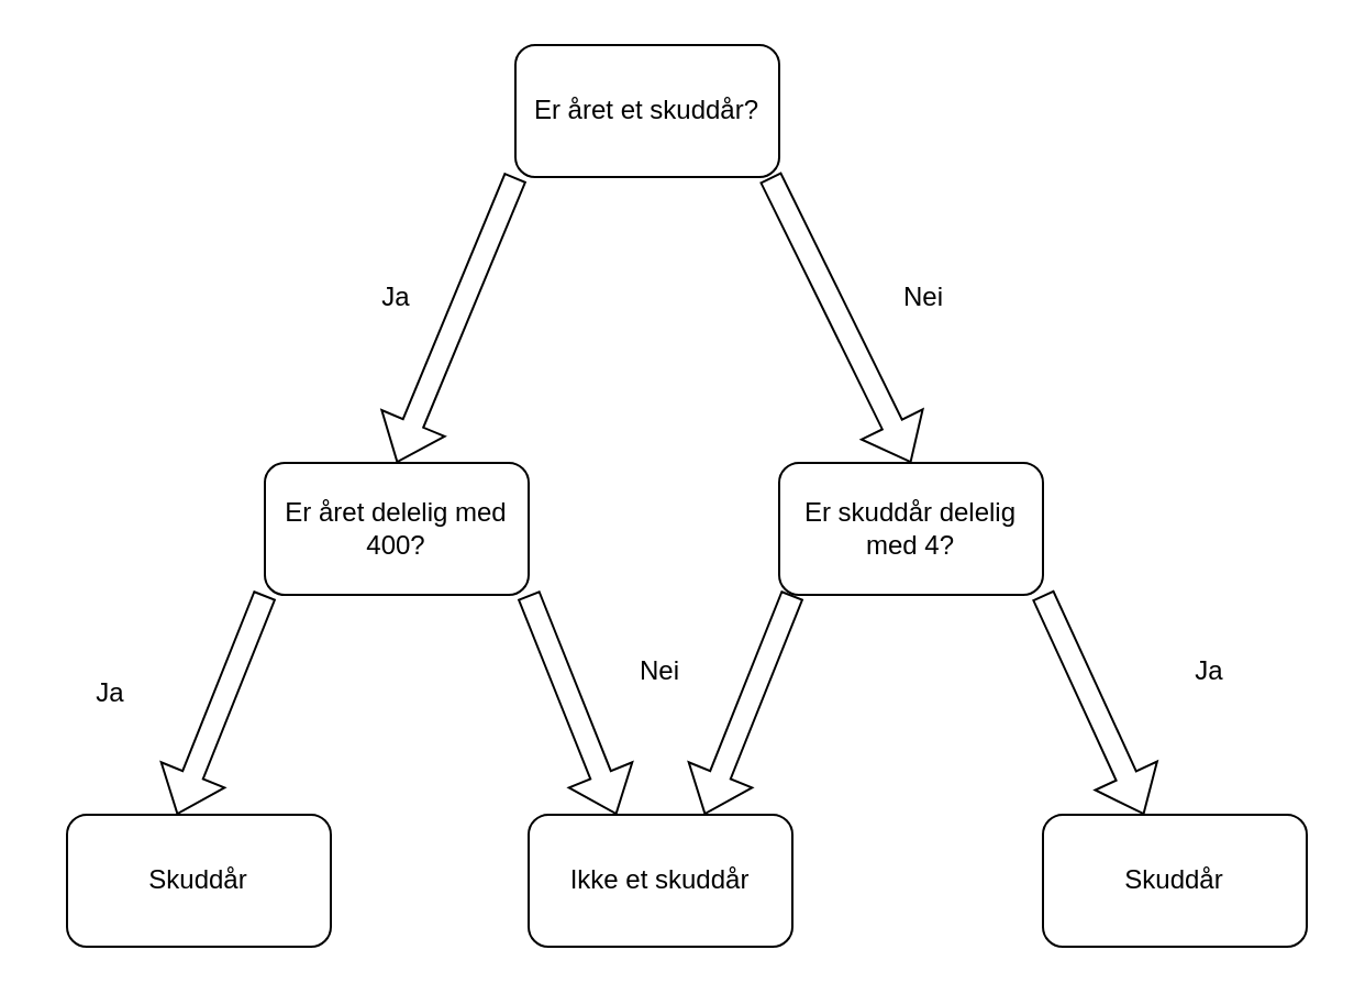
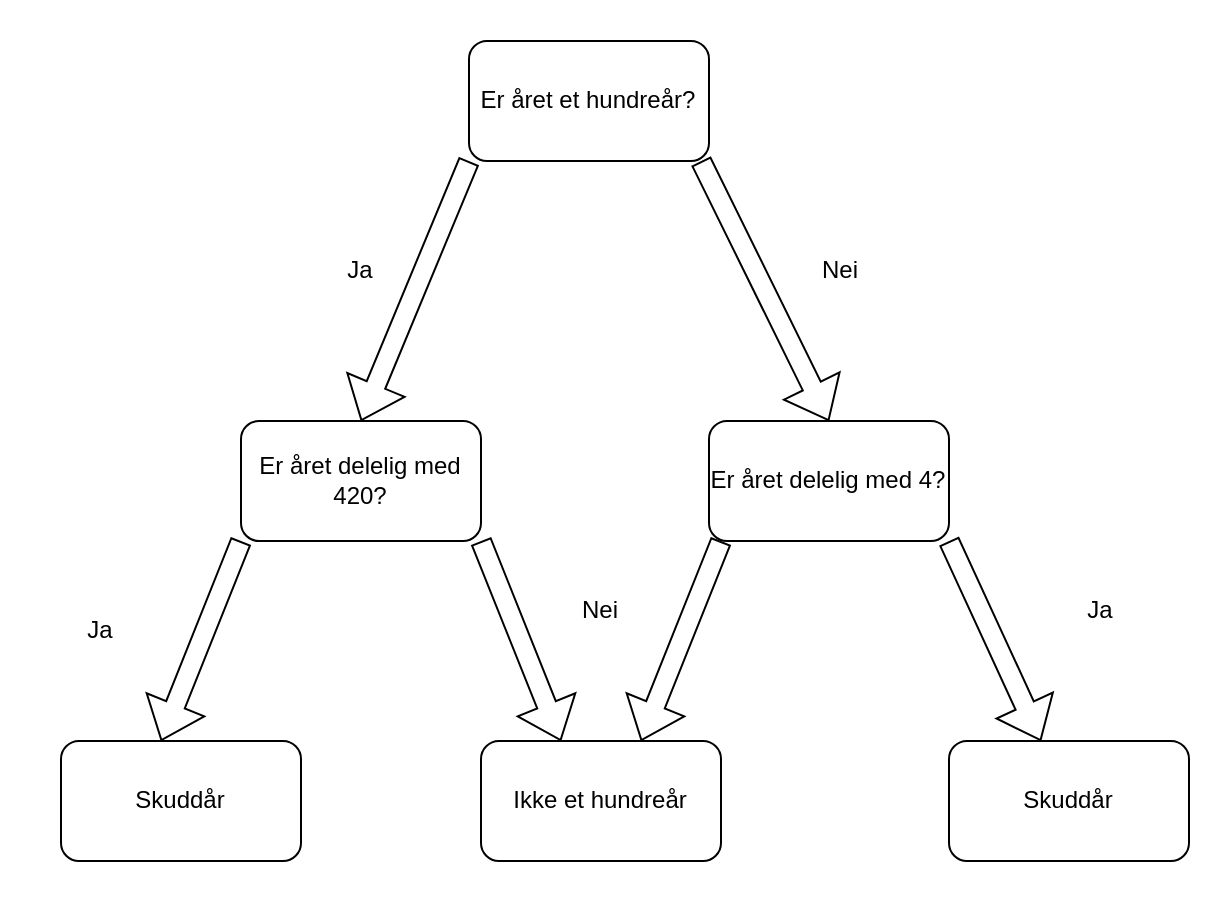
  <mxCell id="0" />
  <mxCell id="1" parent="0" />
- <mxCell id="2" value="Er året et skuddår?" style="rounded=1;whiteSpace=wrap;html=1;" vertex="1" parent="1"><mxGeometry x="234" y="20" width="120" height="60" as="geometry" /></mxCell>
+ <mxCell id="2" value="Er året et hundreår?" style="rounded=1;whiteSpace=wrap;html=1;" vertex="1" parent="1"><mxGeometry x="234" y="20" width="120" height="60" as="geometry" /></mxCell>
  <mxCell id="3" value="" style="shape=flexArrow;endArrow=classic;html=1;rounded=0;entryX=0.5;entryY=0;entryDx=0;entryDy=0;" edge="1" parent="1" target="4"><mxGeometry width="50" height="50" relative="1" as="geometry"><mxPoint x="350" y="80" as="sourcePoint" /><mxPoint x="400" y="210" as="targetPoint" /></mxGeometry></mxCell>
- <mxCell id="4" value="Er skuddår delelig med 4?" style="rounded=1;whiteSpace=wrap;html=1;" vertex="1" parent="1"><mxGeometry x="354" y="210" width="120" height="60" as="geometry" /></mxCell>
+ <mxCell id="4" value="Er året delelig med 4?" style="rounded=1;whiteSpace=wrap;html=1;" vertex="1" parent="1"><mxGeometry x="354" y="210" width="120" height="60" as="geometry" /></mxCell>
  <mxCell id="5" value="" style="shape=flexArrow;endArrow=classic;html=1;rounded=0;entryX=0.5;entryY=0;entryDx=0;entryDy=0;" edge="1" parent="1" target="6"><mxGeometry width="50" height="50" relative="1" as="geometry"><mxPoint x="234" y="80" as="sourcePoint" /><mxPoint x="200" y="210" as="targetPoint" /></mxGeometry></mxCell>
- <mxCell id="6" value="Er året delelig med 400?" style="rounded=1;whiteSpace=wrap;html=1;" vertex="1" parent="1"><mxGeometry x="120" y="210" width="120" height="60" as="geometry" /></mxCell>
+ <mxCell id="6" value="Er året delelig med 420?" style="rounded=1;whiteSpace=wrap;html=1;" vertex="1" parent="1"><mxGeometry x="120" y="210" width="120" height="60" as="geometry" /></mxCell>
  <mxCell id="7" value="Ja" style="text;html=1;strokeColor=none;fillColor=none;align=center;verticalAlign=middle;whiteSpace=wrap;rounded=0;" vertex="1" parent="1"><mxGeometry x="150" y="120" width="60" height="30" as="geometry" /></mxCell>
  <mxCell id="8" value="Nei" style="text;html=1;strokeColor=none;fillColor=none;align=center;verticalAlign=middle;whiteSpace=wrap;rounded=0;" vertex="1" parent="1"><mxGeometry x="390" y="120" width="60" height="30" as="geometry" /></mxCell>
  <mxCell id="9" value="" style="shape=flexArrow;endArrow=classic;html=1;rounded=0;" edge="1" parent="1"><mxGeometry width="50" height="50" relative="1" as="geometry"><mxPoint x="474" y="270" as="sourcePoint" /><mxPoint x="520" y="370" as="targetPoint" /></mxGeometry></mxCell>
  <mxCell id="10" value="" style="shape=flexArrow;endArrow=classic;html=1;rounded=0;" edge="1" parent="1"><mxGeometry width="50" height="50" relative="1" as="geometry"><mxPoint x="360" y="270" as="sourcePoint" /><mxPoint x="320" y="370" as="targetPoint" /></mxGeometry></mxCell>
  <mxCell id="11" value="" style="shape=flexArrow;endArrow=classic;html=1;rounded=0;exitX=1;exitY=1;exitDx=0;exitDy=0;" edge="1" parent="1" source="6"><mxGeometry width="50" height="50" relative="1" as="geometry"><mxPoint x="220" y="330" as="sourcePoint" /><mxPoint x="280" y="370" as="targetPoint" /></mxGeometry></mxCell>
  <mxCell id="12" value="" style="shape=flexArrow;endArrow=classic;html=1;rounded=0;" edge="1" parent="1"><mxGeometry width="50" height="50" relative="1" as="geometry"><mxPoint x="120" y="270" as="sourcePoint" /><mxPoint x="80" y="370" as="targetPoint" /></mxGeometry></mxCell>
- <mxCell id="13" value="Ikke et skuddår" style="rounded=1;whiteSpace=wrap;html=1;" vertex="1" parent="1"><mxGeometry x="240" y="370" width="120" height="60" as="geometry" /></mxCell>
+ <mxCell id="13" value="Ikke et hundreår" style="rounded=1;whiteSpace=wrap;html=1;" vertex="1" parent="1"><mxGeometry x="240" y="370" width="120" height="60" as="geometry" /></mxCell>
  <mxCell id="14" value="Nei" style="text;html=1;strokeColor=none;fillColor=none;align=center;verticalAlign=middle;whiteSpace=wrap;rounded=0;" vertex="1" parent="1"><mxGeometry x="270" y="290" width="60" height="30" as="geometry" /></mxCell>
  <mxCell id="15" value="Ja" style="text;html=1;strokeColor=none;fillColor=none;align=center;verticalAlign=middle;whiteSpace=wrap;rounded=0;" vertex="1" parent="1"><mxGeometry x="20" y="300" width="60" height="30" as="geometry" /></mxCell>
  <mxCell id="16" value="Ja" style="text;html=1;strokeColor=none;fillColor=none;align=center;verticalAlign=middle;whiteSpace=wrap;rounded=0;" vertex="1" parent="1"><mxGeometry x="520" y="290" width="60" height="30" as="geometry" /></mxCell>
  <mxCell id="17" value="Skuddår" style="rounded=1;whiteSpace=wrap;html=1;" vertex="1" parent="1"><mxGeometry x="474" y="370" width="120" height="60" as="geometry" /></mxCell>
  <mxCell id="18" value="Skuddår" style="rounded=1;whiteSpace=wrap;html=1;" vertex="1" parent="1"><mxGeometry x="30" y="370" width="120" height="60" as="geometry" /></mxCell>
